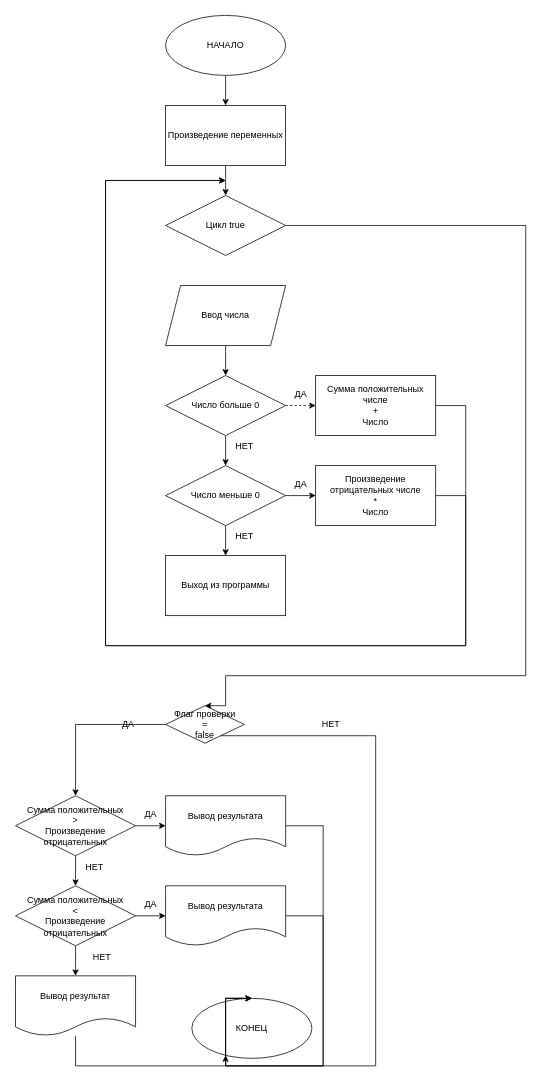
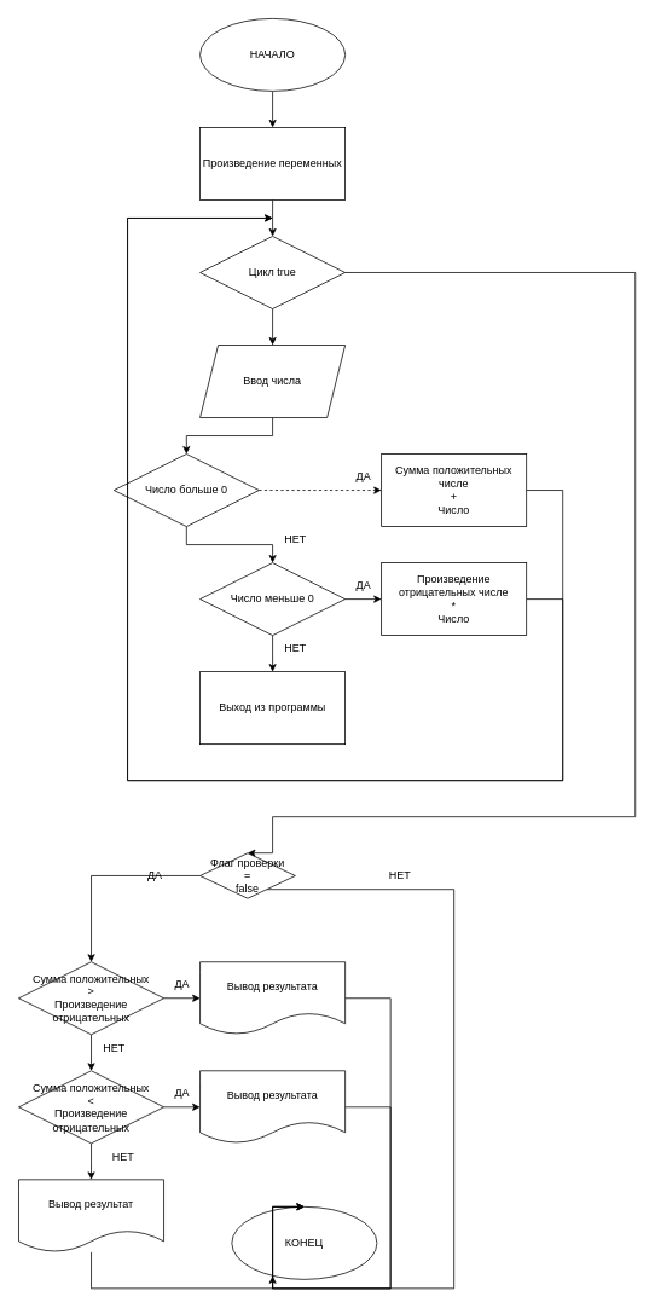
  <mxCell id="0" />
  <mxCell id="1" parent="0" />
  <mxCell id="2" value="" style="edgeStyle=orthogonalEdgeStyle;rounded=0;orthogonalLoop=1;jettySize=auto;html=1;" parent="1" source="3" target="6" edge="1"><mxGeometry relative="1" as="geometry" /></mxCell>
  <mxCell id="3" value="НАЧАЛО" style="ellipse;whiteSpace=wrap;html=1;" parent="1" vertex="1"><mxGeometry x="220" width="160" height="80" as="geometry" y="20" /></mxCell>
  <mxCell id="4" value="КОНЕЦ" style="ellipse;whiteSpace=wrap;html=1;" parent="1" vertex="1"><mxGeometry x="255" y="1330" width="160" height="80" as="geometry" /></mxCell>
  <mxCell id="5" value="" style="edgeStyle=orthogonalEdgeStyle;rounded=0;orthogonalLoop=1;jettySize=auto;html=1;" parent="1" source="6" target="9" edge="1"><mxGeometry relative="1" as="geometry" /></mxCell>
  <mxCell id="6" value="Произведение переменных" style="rounded=0;whiteSpace=wrap;html=1;" parent="1" vertex="1"><mxGeometry x="220" y="140" width="160" height="80" as="geometry" /></mxCell>
+ <mxCell id="7" value="" style="edgeStyle=orthogonalEdgeStyle;rounded=0;orthogonalLoop=1;jettySize=auto;html=1;" parent="1" source="9" target="11" edge="1"><mxGeometry relative="1" as="geometry" /></mxCell>
  <mxCell id="8" style="edgeStyle=orthogonalEdgeStyle;rounded=0;orthogonalLoop=1;jettySize=auto;html=1;entryX=0.5;entryY=0;entryDx=0;entryDy=0;" parent="1" source="9" target="29" edge="1"><mxGeometry relative="1" as="geometry"><Array as="points"><mxPoint x="700" y="300" /><mxPoint x="700" y="900" /><mxPoint x="300" y="900" /></Array></mxGeometry></mxCell>
  <mxCell id="9" value="Цикл true" style="rhombus;whiteSpace=wrap;html=1;" parent="1" vertex="1"><mxGeometry x="220" y="260" width="160" height="80" as="geometry" /></mxCell>
  <mxCell id="10" value="" style="edgeStyle=orthogonalEdgeStyle;rounded=0;orthogonalLoop=1;jettySize=auto;html=1;" parent="1" source="11" target="14" edge="1"><mxGeometry relative="1" as="geometry" /></mxCell>
  <mxCell id="11" value="Ввод числа" style="shape=parallelogram;perimeter=parallelogramPerimeter;whiteSpace=wrap;html=1;fixedSize=1;" parent="1" vertex="1"><mxGeometry x="220" y="380" width="160" height="80" as="geometry" /></mxCell>
  <mxCell id="12" value="" style="edgeStyle=orthogonalEdgeStyle;rounded=0;orthogonalLoop=1;jettySize=auto;html=1;" parent="1" source="14" target="18" edge="1"><mxGeometry relative="1" as="geometry" /></mxCell>
  <mxCell id="13" value="" style="edgeStyle=orthogonalEdgeStyle;rounded=0;orthogonalLoop=1;jettySize=auto;html=1;dashed=1;" parent="1" source="14" target="24" edge="1"><mxGeometry relative="1" as="geometry" /></mxCell>
- <mxCell id="14" value="Число больше 0" style="rhombus;whiteSpace=wrap;html=1;" parent="1" vertex="1"><mxGeometry x="220" y="500" width="160" height="80" as="geometry" /></mxCell>
+ <mxCell id="14" value="Число больше 0" style="rhombus;whiteSpace=wrap;html=1;" parent="1" vertex="1"><mxGeometry x="125" y="500" width="160" height="80" as="geometry" /></mxCell>
  <mxCell id="15" value="ДА" style="text;html=1;align=center;verticalAlign=middle;resizable=0;points=[];autosize=1;strokeColor=none;fillColor=none;" parent="1" vertex="1"><mxGeometry x="380" y="510" width="40" height="30" as="geometry" /></mxCell>
  <mxCell id="16" value="" style="edgeStyle=orthogonalEdgeStyle;rounded=0;orthogonalLoop=1;jettySize=auto;html=1;" parent="1" source="18" target="20" edge="1"><mxGeometry relative="1" as="geometry" /></mxCell>
  <mxCell id="17" value="" style="edgeStyle=orthogonalEdgeStyle;rounded=0;orthogonalLoop=1;jettySize=auto;html=1;" parent="1" source="18" target="22" edge="1"><mxGeometry relative="1" as="geometry" /></mxCell>
  <mxCell id="18" value="Число меньше 0" style="rhombus;whiteSpace=wrap;html=1;" parent="1" vertex="1"><mxGeometry x="220" y="620" width="160" height="80" as="geometry" /></mxCell>
  <mxCell id="19" value="НЕТ" style="text;html=1;align=center;verticalAlign=middle;resizable=0;points=[];autosize=1;strokeColor=none;fillColor=none;" parent="1" vertex="1"><mxGeometry x="300" y="580" width="50" height="30" as="geometry" /></mxCell>
  <mxCell id="20" value="Выход из программы" style="rounded=0;whiteSpace=wrap;html=1;" parent="1" vertex="1"><mxGeometry x="220" y="740" width="160" height="80" as="geometry" /></mxCell>
  <mxCell id="21" style="edgeStyle=orthogonalEdgeStyle;rounded=0;orthogonalLoop=1;jettySize=auto;html=1;" parent="1" source="22" edge="1"><mxGeometry relative="1" as="geometry"><mxPoint x="300" y="240" as="targetPoint" /><Array as="points"><mxPoint x="620" y="660" /><mxPoint x="620" y="860" /><mxPoint x="140" y="860" /><mxPoint x="140" y="240" /></Array></mxGeometry></mxCell>
  <mxCell id="22" value="Произведение отрицательных числе&lt;div&gt;*&lt;/div&gt;&lt;div&gt;Число&lt;/div&gt;" style="rounded=0;whiteSpace=wrap;html=1;" parent="1" vertex="1"><mxGeometry x="420" y="620" width="160" height="80" as="geometry" /></mxCell>
  <mxCell id="23" style="edgeStyle=orthogonalEdgeStyle;rounded=0;orthogonalLoop=1;jettySize=auto;html=1;" parent="1" source="24" edge="1"><mxGeometry relative="1" as="geometry"><mxPoint x="300" y="240" as="targetPoint" /><Array as="points"><mxPoint x="620" y="540" /><mxPoint x="620" y="860" /><mxPoint x="140" y="860" /><mxPoint x="140" y="240" /><mxPoint x="300" y="240" /></Array></mxGeometry></mxCell>
  <mxCell id="24" value="Сумма положительных числе&lt;div&gt;+&lt;/div&gt;&lt;div&gt;Число&lt;/div&gt;" style="rounded=0;whiteSpace=wrap;html=1;" parent="1" vertex="1"><mxGeometry x="420" y="500" width="160" height="80" as="geometry" /></mxCell>
  <mxCell id="25" value="ДА" style="text;html=1;align=center;verticalAlign=middle;resizable=0;points=[];autosize=1;strokeColor=none;fillColor=none;" parent="1" vertex="1"><mxGeometry x="380" y="630" width="40" height="30" as="geometry" /></mxCell>
  <mxCell id="26" value="НЕТ" style="text;html=1;align=center;verticalAlign=middle;resizable=0;points=[];autosize=1;strokeColor=none;fillColor=none;" parent="1" vertex="1"><mxGeometry x="300" y="700" width="50" height="30" as="geometry" /></mxCell>
  <mxCell id="27" style="edgeStyle=orthogonalEdgeStyle;rounded=0;orthogonalLoop=1;jettySize=auto;html=1;entryX=0.5;entryY=0;entryDx=0;entryDy=0;" parent="1" source="29" target="32" edge="1"><mxGeometry relative="1" as="geometry" /></mxCell>
  <mxCell id="28" style="edgeStyle=orthogonalEdgeStyle;rounded=0;orthogonalLoop=1;jettySize=auto;html=1;entryX=0.5;entryY=0;entryDx=0;entryDy=0;" parent="1" source="29" target="4" edge="1"><mxGeometry relative="1" as="geometry"><Array as="points"><mxPoint x="500" y="980" /><mxPoint x="500" y="1420" /><mxPoint x="300" y="1420" /></Array></mxGeometry></mxCell>
  <mxCell id="29" value="Флаг проверки&lt;div&gt;=&lt;/div&gt;&lt;div&gt;false&lt;/div&gt;" style="rhombus;whiteSpace=wrap;html=1;" parent="1" vertex="1"><mxGeometry x="220" y="940" width="105" height="50" as="geometry" /></mxCell>
  <mxCell id="30" value="" style="edgeStyle=orthogonalEdgeStyle;rounded=0;orthogonalLoop=1;jettySize=auto;html=1;" parent="1" source="32" target="37" edge="1"><mxGeometry relative="1" as="geometry" /></mxCell>
  <mxCell id="31" value="" style="edgeStyle=orthogonalEdgeStyle;rounded=0;orthogonalLoop=1;jettySize=auto;html=1;" parent="1" source="32" target="34" edge="1"><mxGeometry relative="1" as="geometry" /></mxCell>
  <mxCell id="32" value="Сумма положительных&lt;div&gt;&amp;gt;&lt;/div&gt;&lt;div&gt;Произведение отрицательных&lt;/div&gt;" style="rhombus;whiteSpace=wrap;html=1;" parent="1" vertex="1"><mxGeometry x="20" y="1060" width="160" height="80" as="geometry" /></mxCell>
  <mxCell id="33" style="edgeStyle=orthogonalEdgeStyle;rounded=0;orthogonalLoop=1;jettySize=auto;html=1;entryX=0.5;entryY=0;entryDx=0;entryDy=0;" parent="1" source="34" target="4" edge="1"><mxGeometry relative="1" as="geometry"><Array as="points"><mxPoint x="430" y="1100" /><mxPoint x="430" y="1420" /><mxPoint x="300" y="1420" /></Array></mxGeometry></mxCell>
  <mxCell id="34" value="Вывод результата" style="shape=document;whiteSpace=wrap;html=1;boundedLbl=1;" parent="1" vertex="1"><mxGeometry x="220" y="1060" width="160" height="80" as="geometry" /></mxCell>
  <mxCell id="35" value="" style="edgeStyle=orthogonalEdgeStyle;rounded=0;orthogonalLoop=1;jettySize=auto;html=1;" parent="1" source="37" edge="1"><mxGeometry relative="1" as="geometry"><mxPoint x="100" y="1300" as="targetPoint" /></mxGeometry></mxCell>
  <mxCell id="36" value="" style="edgeStyle=orthogonalEdgeStyle;rounded=0;orthogonalLoop=1;jettySize=auto;html=1;" parent="1" source="37" target="40" edge="1"><mxGeometry relative="1" as="geometry" /></mxCell>
  <mxCell id="37" value="&lt;div style=&quot;color: rgb(188, 190, 196);&quot;&gt;&lt;pre style=&quot;font-family: &amp;quot;JetBrains Mono&amp;quot;, monospace; font-size: 9.8pt;&quot;&gt;&lt;span style=&quot;color: rgb(0, 0, 0); font-family: Helvetica; font-size: 12px; white-space: normal;&quot;&gt;Сумма &lt;span&gt;положительных&lt;/span&gt;&lt;/span&gt;&lt;div style=&quot;color: rgb(0, 0, 0); font-family: Helvetica; font-size: 12px; white-space: normal;&quot;&gt;&lt;span&gt;&amp;lt;&lt;/span&gt;&lt;/div&gt;&lt;div style=&quot;color: rgb(0, 0, 0); font-family: Helvetica; font-size: 12px; white-space: normal;&quot;&gt;&lt;span&gt;Произведение&lt;/span&gt; отрицательных&lt;/div&gt;&lt;/pre&gt;&lt;/div&gt;" style="rhombus;whiteSpace=wrap;html=1;strokeColor=default;" parent="1" vertex="1"><mxGeometry x="20" y="1180" width="160" height="80" as="geometry" /></mxCell>
  <mxCell id="38" style="edgeStyle=orthogonalEdgeStyle;rounded=0;orthogonalLoop=1;jettySize=auto;html=1;" parent="1" target="4" edge="1"><mxGeometry relative="1" as="geometry"><mxPoint x="100" y="1380" as="sourcePoint" /><Array as="points"><mxPoint x="100" y="1420" /><mxPoint x="300" y="1420" /></Array></mxGeometry></mxCell>
  <mxCell id="39" style="edgeStyle=orthogonalEdgeStyle;rounded=0;orthogonalLoop=1;jettySize=auto;html=1;entryX=0.5;entryY=0;entryDx=0;entryDy=0;" parent="1" source="40" target="4" edge="1"><mxGeometry relative="1" as="geometry"><Array as="points"><mxPoint x="430" y="1220" /><mxPoint x="430" y="1420" /><mxPoint x="300" y="1420" /></Array></mxGeometry></mxCell>
  <mxCell id="40" value="Вывод результата" style="shape=document;whiteSpace=wrap;html=1;boundedLbl=1;" parent="1" vertex="1"><mxGeometry x="220" y="1180" width="160" height="80" as="geometry" /></mxCell>
  <mxCell id="41" value="Вывод результат" style="shape=document;whiteSpace=wrap;html=1;boundedLbl=1;" parent="1" vertex="1"><mxGeometry x="20" y="1300" width="160" height="80" as="geometry" /></mxCell>
  <mxCell id="42" value="ДА" style="text;html=1;align=center;verticalAlign=middle;resizable=0;points=[];autosize=1;strokeColor=none;fillColor=none;" parent="1" vertex="1"><mxGeometry x="180" y="1070" width="40" height="30" as="geometry" /></mxCell>
  <mxCell id="43" value="ДА" style="text;html=1;align=center;verticalAlign=middle;resizable=0;points=[];autosize=1;strokeColor=none;fillColor=none;" parent="1" vertex="1"><mxGeometry x="180" y="1190" width="40" height="30" as="geometry" /></mxCell>
  <mxCell id="44" value="ДА" style="text;html=1;align=center;verticalAlign=middle;resizable=0;points=[];autosize=1;strokeColor=none;fillColor=none;" parent="1" vertex="1"><mxGeometry x="150" y="950" width="40" height="30" as="geometry" /></mxCell>
  <mxCell id="45" value="НЕТ" style="text;html=1;align=center;verticalAlign=middle;resizable=0;points=[];autosize=1;strokeColor=none;fillColor=none;" parent="1" vertex="1"><mxGeometry x="415" y="950" width="50" height="30" as="geometry" /></mxCell>
  <mxCell id="46" value="НЕТ" style="text;html=1;align=center;verticalAlign=middle;resizable=0;points=[];autosize=1;strokeColor=none;fillColor=none;" parent="1" vertex="1"><mxGeometry x="100" y="1140" width="50" height="30" as="geometry" /></mxCell>
  <mxCell id="47" value="НЕТ" style="text;html=1;align=center;verticalAlign=middle;resizable=0;points=[];autosize=1;strokeColor=none;fillColor=none;" parent="1" vertex="1"><mxGeometry x="110" y="1260" width="50" height="30" as="geometry" /></mxCell>
